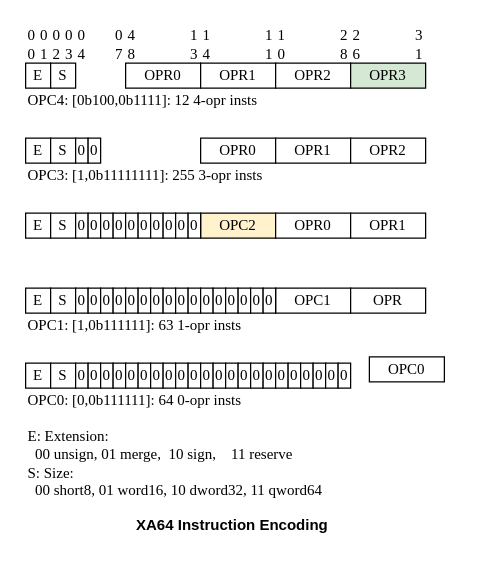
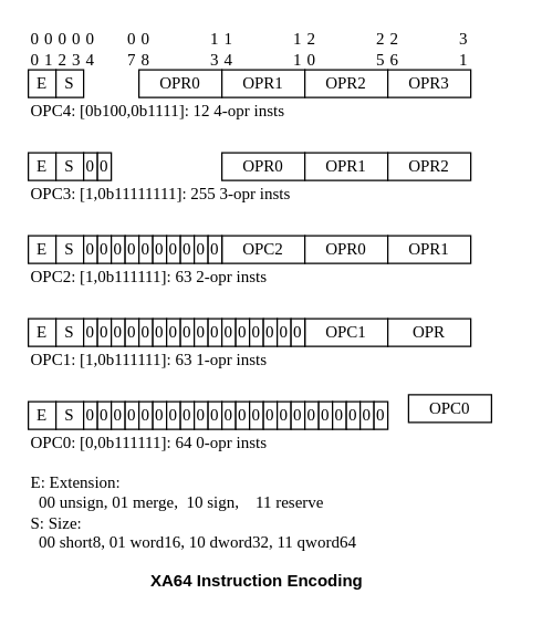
  <mxCell id="0" />
  <mxCell id="1" parent="0" />
  <mxCell id="2" value="E" style="rounded=0;whiteSpace=wrap;html=1;fontFamily=mono;" parent="1" vertex="1"><mxGeometry x="20" y="50" width="20" height="20" as="geometry" /></mxCell>
  <mxCell id="3" value="0&lt;br&gt;0" style="text;html=1;align=left;verticalAlign=middle;resizable=0;points=[];autosize=1;strokeColor=none;fillColor=none;fontFamily=mono;" parent="1" vertex="1"><mxGeometry x="20" y="20" width="20" height="30" as="geometry" /></mxCell>
  <mxCell id="4" value="S" style="rounded=0;whiteSpace=wrap;html=1;fontFamily=mono;" parent="1" vertex="1"><mxGeometry x="40" y="50" width="20" height="20" as="geometry" /></mxCell>
  <mxCell id="5" value="OPR0" style="rounded=0;whiteSpace=wrap;html=1;fontFamily=mono;" parent="1" vertex="1"><mxGeometry x="100" y="50" width="60" height="20" as="geometry" /></mxCell>
  <mxCell id="6" value="OPR1" style="rounded=0;whiteSpace=wrap;html=1;fontFamily=mono;" parent="1" vertex="1"><mxGeometry x="160" y="50" width="60" height="20" as="geometry" /></mxCell>
  <mxCell id="7" value="OPR2" style="rounded=0;whiteSpace=wrap;html=1;fontFamily=mono;" parent="1" vertex="1"><mxGeometry x="220" y="50" width="60" height="20" as="geometry" /></mxCell>
- <mxCell id="8" value="OPR3" style="rounded=0;whiteSpace=wrap;html=1;fontFamily=mono;fillColor=#d5e8d4;" parent="1" vertex="1"><mxGeometry x="280" y="50" width="60" height="20" as="geometry" /></mxCell>
+ <mxCell id="8" value="OPR3" style="rounded=0;whiteSpace=wrap;html=1;fontFamily=mono;" parent="1" vertex="1"><mxGeometry x="280" y="50" width="60" height="20" as="geometry" /></mxCell>
  <mxCell id="9" value="E: Extension:&lt;br&gt;&amp;nbsp; 00 unsign, 01 merge,&amp;nbsp; 10 sign,&amp;nbsp; &amp;nbsp; 11 reserve&lt;br&gt;S: Size:&lt;br&gt;&amp;nbsp; 00 short8, 01 word16, 10 dword32, 11 qword64" style="text;html=1;align=left;verticalAlign=middle;resizable=0;points=[];autosize=1;strokeColor=none;fillColor=none;fontFamily=mono;" parent="1" vertex="1"><mxGeometry x="20" y="340" width="350" height="60" as="geometry" /></mxCell>
  <mxCell id="10" value="OPC4: [0b100,0b1111]: 12 4-opr insts" style="text;html=1;align=left;verticalAlign=middle;resizable=0;points=[];autosize=1;strokeColor=none;fillColor=none;fontFamily=mono;" parent="1" vertex="1"><mxGeometry x="20" y="70" width="280" height="20" as="geometry" /></mxCell>
  <mxCell id="11" value="E" style="rounded=0;whiteSpace=wrap;html=1;fontFamily=mono;" parent="1" vertex="1"><mxGeometry x="20" y="110" width="20" height="20" as="geometry" /></mxCell>
  <mxCell id="12" value="S" style="rounded=0;whiteSpace=wrap;html=1;fontFamily=mono;" parent="1" vertex="1"><mxGeometry x="40" y="110" width="20" height="20" as="geometry" /></mxCell>
  <mxCell id="13" value="OPC3: [1,0b11111111]: 255 3-opr insts" style="text;html=1;align=left;verticalAlign=middle;resizable=0;points=[];autosize=1;strokeColor=none;fillColor=none;fontFamily=mono;" parent="1" vertex="1"><mxGeometry x="20" y="130" width="280" height="20" as="geometry" /></mxCell>
  <mxCell id="14" value="E" style="rounded=0;whiteSpace=wrap;html=1;fontFamily=mono;" parent="1" vertex="1"><mxGeometry x="20" y="170" width="20" height="20" as="geometry" /></mxCell>
  <mxCell id="15" value="S" style="rounded=0;whiteSpace=wrap;html=1;fontFamily=mono;" parent="1" vertex="1"><mxGeometry x="40" y="170" width="20" height="20" as="geometry" /></mxCell>
- <mxCell id="16" value="OPC2" style="rounded=0;whiteSpace=wrap;html=1;fontFamily=mono;fillColor=#fff2cc;" parent="1" vertex="1"><mxGeometry x="160" y="170" width="60" height="20" as="geometry" /></mxCell>
+ <mxCell id="16" value="OPC2" style="rounded=0;whiteSpace=wrap;html=1;fontFamily=mono;" parent="1" vertex="1"><mxGeometry x="160" y="170" width="60" height="20" as="geometry" /></mxCell>
  <mxCell id="17" value="OPR0" style="rounded=0;whiteSpace=wrap;html=1;fontFamily=mono;" parent="1" vertex="1"><mxGeometry x="160" y="110" width="60" height="20" as="geometry" /></mxCell>
  <mxCell id="18" value="OPR1" style="rounded=0;whiteSpace=wrap;html=1;fontFamily=mono;" parent="1" vertex="1"><mxGeometry x="220" y="110" width="60" height="20" as="geometry" /></mxCell>
  <mxCell id="19" value="OPR2" style="rounded=0;whiteSpace=wrap;html=1;fontFamily=mono;" parent="1" vertex="1"><mxGeometry x="280" y="110" width="60" height="20" as="geometry" /></mxCell>
  <mxCell id="20" value="OPR0" style="rounded=0;whiteSpace=wrap;html=1;fontFamily=mono;" parent="1" vertex="1"><mxGeometry x="220" y="170" width="60" height="20" as="geometry" /></mxCell>
  <mxCell id="21" value="OPR1" style="rounded=0;whiteSpace=wrap;html=1;fontFamily=mono;" parent="1" vertex="1"><mxGeometry x="280" y="170" width="60" height="20" as="geometry" /></mxCell>
+ <mxCell id="22" value="OPC2: [1,0b111111]: 63 2-opr insts" style="text;html=1;align=left;verticalAlign=middle;resizable=0;points=[];autosize=1;strokeColor=none;fillColor=none;fontFamily=mono;" parent="1" vertex="1"><mxGeometry x="20" y="190" width="260" height="20" as="geometry" /></mxCell>
  <mxCell id="23" value="E" style="rounded=0;whiteSpace=wrap;html=1;fontFamily=mono;" parent="1" vertex="1"><mxGeometry x="20" y="230" width="20" height="20" as="geometry" /></mxCell>
  <mxCell id="24" value="S" style="rounded=0;whiteSpace=wrap;html=1;fontFamily=mono;" parent="1" vertex="1"><mxGeometry x="40" y="230" width="20" height="20" as="geometry" /></mxCell>
  <mxCell id="25" value="OPC1" style="rounded=0;whiteSpace=wrap;html=1;fontFamily=mono;" parent="1" vertex="1"><mxGeometry x="220" y="230" width="60" height="20" as="geometry" /></mxCell>
  <mxCell id="26" value="OPR" style="rounded=0;whiteSpace=wrap;html=1;fontFamily=mono;" parent="1" vertex="1"><mxGeometry x="280" y="230" width="60" height="20" as="geometry" /></mxCell>
  <mxCell id="27" value="OPC1: [1,0b111111]: 63 1-opr insts" style="text;html=1;align=left;verticalAlign=middle;resizable=0;points=[];autosize=1;strokeColor=none;fillColor=none;fontFamily=mono;" parent="1" vertex="1"><mxGeometry x="20" y="250" width="260" height="20" as="geometry" /></mxCell>
  <mxCell id="28" value="0" style="rounded=0;whiteSpace=wrap;html=1;fontFamily=mono;" parent="1" vertex="1"><mxGeometry x="60" y="170" width="10" height="20" as="geometry" /></mxCell>
  <mxCell id="29" value="0" style="rounded=0;whiteSpace=wrap;html=1;fontFamily=mono;" parent="1" vertex="1"><mxGeometry x="70" y="170" width="10" height="20" as="geometry" /></mxCell>
  <mxCell id="30" value="0" style="rounded=0;whiteSpace=wrap;html=1;fontFamily=mono;" parent="1" vertex="1"><mxGeometry x="60" y="110" width="10" height="20" as="geometry" /></mxCell>
  <mxCell id="31" value="0" style="rounded=0;whiteSpace=wrap;html=1;fontFamily=mono;" parent="1" vertex="1"><mxGeometry x="70" y="110" width="10" height="20" as="geometry" /></mxCell>
  <mxCell id="32" value="0" style="rounded=0;whiteSpace=wrap;html=1;fontFamily=mono;" parent="1" vertex="1"><mxGeometry x="80" y="170" width="10" height="20" as="geometry" /></mxCell>
  <mxCell id="33" value="0" style="rounded=0;whiteSpace=wrap;html=1;fontFamily=mono;" parent="1" vertex="1"><mxGeometry x="90" y="170" width="10" height="20" as="geometry" /></mxCell>
  <mxCell id="34" value="0" style="rounded=0;whiteSpace=wrap;html=1;fontFamily=mono;" parent="1" vertex="1"><mxGeometry x="100" y="170" width="10" height="20" as="geometry" /></mxCell>
  <mxCell id="35" value="0" style="rounded=0;whiteSpace=wrap;html=1;fontFamily=mono;" parent="1" vertex="1"><mxGeometry x="110" y="170" width="10" height="20" as="geometry" /></mxCell>
  <mxCell id="36" value="0" style="rounded=0;whiteSpace=wrap;html=1;fontFamily=mono;" parent="1" vertex="1"><mxGeometry x="120" y="170" width="10" height="20" as="geometry" /></mxCell>
  <mxCell id="37" value="0" style="rounded=0;whiteSpace=wrap;html=1;fontFamily=mono;" parent="1" vertex="1"><mxGeometry x="130" y="170" width="10" height="20" as="geometry" /></mxCell>
  <mxCell id="38" value="0" style="rounded=0;whiteSpace=wrap;html=1;fontFamily=mono;" parent="1" vertex="1"><mxGeometry x="140" y="170" width="10" height="20" as="geometry" /></mxCell>
  <mxCell id="39" value="0" style="rounded=0;whiteSpace=wrap;html=1;fontFamily=mono;" parent="1" vertex="1"><mxGeometry x="150" y="170" width="10" height="20" as="geometry" /></mxCell>
  <mxCell id="40" value="0" style="rounded=0;whiteSpace=wrap;html=1;fontFamily=mono;" parent="1" vertex="1"><mxGeometry x="60" y="230" width="10" height="20" as="geometry" /></mxCell>
  <mxCell id="41" value="0" style="rounded=0;whiteSpace=wrap;html=1;fontFamily=mono;" parent="1" vertex="1"><mxGeometry x="70" y="230" width="10" height="20" as="geometry" /></mxCell>
  <mxCell id="42" value="0" style="rounded=0;whiteSpace=wrap;html=1;fontFamily=mono;" parent="1" vertex="1"><mxGeometry x="80" y="230" width="10" height="20" as="geometry" /></mxCell>
  <mxCell id="43" value="0" style="rounded=0;whiteSpace=wrap;html=1;fontFamily=mono;" parent="1" vertex="1"><mxGeometry x="90" y="230" width="10" height="20" as="geometry" /></mxCell>
  <mxCell id="44" value="0" style="rounded=0;whiteSpace=wrap;html=1;fontFamily=mono;" parent="1" vertex="1"><mxGeometry x="100" y="230" width="10" height="20" as="geometry" /></mxCell>
  <mxCell id="45" value="0" style="rounded=0;whiteSpace=wrap;html=1;fontFamily=mono;" parent="1" vertex="1"><mxGeometry x="110" y="230" width="10" height="20" as="geometry" /></mxCell>
  <mxCell id="46" value="0" style="rounded=0;whiteSpace=wrap;html=1;fontFamily=mono;" parent="1" vertex="1"><mxGeometry x="120" y="230" width="10" height="20" as="geometry" /></mxCell>
  <mxCell id="47" value="0" style="rounded=0;whiteSpace=wrap;html=1;fontFamily=mono;" parent="1" vertex="1"><mxGeometry x="130" y="230" width="10" height="20" as="geometry" /></mxCell>
  <mxCell id="48" value="0" style="rounded=0;whiteSpace=wrap;html=1;fontFamily=mono;" parent="1" vertex="1"><mxGeometry x="140" y="230" width="10" height="20" as="geometry" /></mxCell>
  <mxCell id="49" value="0" style="rounded=0;whiteSpace=wrap;html=1;fontFamily=mono;" parent="1" vertex="1"><mxGeometry x="150" y="230" width="10" height="20" as="geometry" /></mxCell>
  <mxCell id="50" value="0" style="rounded=0;whiteSpace=wrap;html=1;fontFamily=mono;" parent="1" vertex="1"><mxGeometry x="160" y="230" width="10" height="20" as="geometry" /></mxCell>
  <mxCell id="51" value="0" style="rounded=0;whiteSpace=wrap;html=1;fontFamily=mono;" parent="1" vertex="1"><mxGeometry x="170" y="230" width="10" height="20" as="geometry" /></mxCell>
  <mxCell id="52" value="0" style="rounded=0;whiteSpace=wrap;html=1;fontFamily=mono;" parent="1" vertex="1"><mxGeometry x="180" y="230" width="10" height="20" as="geometry" /></mxCell>
  <mxCell id="53" value="0" style="rounded=0;whiteSpace=wrap;html=1;fontFamily=mono;" parent="1" vertex="1"><mxGeometry x="190" y="230" width="10" height="20" as="geometry" /></mxCell>
  <mxCell id="54" value="0" style="rounded=0;whiteSpace=wrap;html=1;fontFamily=mono;" parent="1" vertex="1"><mxGeometry x="200" y="230" width="10" height="20" as="geometry" /></mxCell>
  <mxCell id="55" value="0" style="rounded=0;whiteSpace=wrap;html=1;fontFamily=mono;" parent="1" vertex="1"><mxGeometry x="210" y="230" width="10" height="20" as="geometry" /></mxCell>
  <mxCell id="56" value="E" style="rounded=0;whiteSpace=wrap;html=1;fontFamily=mono;" parent="1" vertex="1"><mxGeometry x="20" y="290" width="20" height="20" as="geometry" /></mxCell>
  <mxCell id="57" value="S" style="rounded=0;whiteSpace=wrap;html=1;fontFamily=mono;" parent="1" vertex="1"><mxGeometry x="40" y="290" width="20" height="20" as="geometry" /></mxCell>
  <mxCell id="58" value="OPC0" style="rounded=0;whiteSpace=wrap;html=1;fontFamily=mono;" parent="1" vertex="1"><mxGeometry x="295" y="285" width="60" height="20" as="geometry" /></mxCell>
  <mxCell id="59" value="0" style="rounded=0;whiteSpace=wrap;html=1;fontFamily=mono;" parent="1" vertex="1"><mxGeometry x="60" y="290" width="10" height="20" as="geometry" /></mxCell>
  <mxCell id="60" value="0" style="rounded=0;whiteSpace=wrap;html=1;fontFamily=mono;" parent="1" vertex="1"><mxGeometry x="70" y="290" width="10" height="20" as="geometry" /></mxCell>
  <mxCell id="61" value="0" style="rounded=0;whiteSpace=wrap;html=1;fontFamily=mono;" parent="1" vertex="1"><mxGeometry x="80" y="290" width="10" height="20" as="geometry" /></mxCell>
  <mxCell id="62" value="0" style="rounded=0;whiteSpace=wrap;html=1;fontFamily=mono;" parent="1" vertex="1"><mxGeometry x="90" y="290" width="10" height="20" as="geometry" /></mxCell>
  <mxCell id="63" value="0" style="rounded=0;whiteSpace=wrap;html=1;fontFamily=mono;" parent="1" vertex="1"><mxGeometry x="100" y="290" width="10" height="20" as="geometry" /></mxCell>
  <mxCell id="64" value="0" style="rounded=0;whiteSpace=wrap;html=1;fontFamily=mono;" parent="1" vertex="1"><mxGeometry x="110" y="290" width="10" height="20" as="geometry" /></mxCell>
  <mxCell id="65" value="0" style="rounded=0;whiteSpace=wrap;html=1;fontFamily=mono;" parent="1" vertex="1"><mxGeometry x="120" y="290" width="10" height="20" as="geometry" /></mxCell>
  <mxCell id="66" value="0" style="rounded=0;whiteSpace=wrap;html=1;fontFamily=mono;" parent="1" vertex="1"><mxGeometry x="130" y="290" width="10" height="20" as="geometry" /></mxCell>
  <mxCell id="67" value="0" style="rounded=0;whiteSpace=wrap;html=1;fontFamily=mono;" parent="1" vertex="1"><mxGeometry x="140" y="290" width="10" height="20" as="geometry" /></mxCell>
  <mxCell id="68" value="0" style="rounded=0;whiteSpace=wrap;html=1;fontFamily=mono;" parent="1" vertex="1"><mxGeometry x="150" y="290" width="10" height="20" as="geometry" /></mxCell>
  <mxCell id="69" value="0" style="rounded=0;whiteSpace=wrap;html=1;fontFamily=mono;" parent="1" vertex="1"><mxGeometry x="160" y="290" width="10" height="20" as="geometry" /></mxCell>
  <mxCell id="70" value="0" style="rounded=0;whiteSpace=wrap;html=1;fontFamily=mono;" parent="1" vertex="1"><mxGeometry x="170" y="290" width="10" height="20" as="geometry" /></mxCell>
  <mxCell id="71" value="0" style="rounded=0;whiteSpace=wrap;html=1;fontFamily=mono;" parent="1" vertex="1"><mxGeometry x="180" y="290" width="10" height="20" as="geometry" /></mxCell>
  <mxCell id="72" value="0" style="rounded=0;whiteSpace=wrap;html=1;fontFamily=mono;" parent="1" vertex="1"><mxGeometry x="190" y="290" width="10" height="20" as="geometry" /></mxCell>
  <mxCell id="73" value="0" style="rounded=0;whiteSpace=wrap;html=1;fontFamily=mono;" parent="1" vertex="1"><mxGeometry x="200" y="290" width="10" height="20" as="geometry" /></mxCell>
  <mxCell id="74" value="0" style="rounded=0;whiteSpace=wrap;html=1;fontFamily=mono;" parent="1" vertex="1"><mxGeometry x="210" y="290" width="10" height="20" as="geometry" /></mxCell>
  <mxCell id="75" value="0" style="rounded=0;whiteSpace=wrap;html=1;fontFamily=mono;" parent="1" vertex="1"><mxGeometry x="220" y="290" width="10" height="20" as="geometry" /></mxCell>
  <mxCell id="76" value="0" style="rounded=0;whiteSpace=wrap;html=1;fontFamily=mono;" parent="1" vertex="1"><mxGeometry x="230" y="290" width="10" height="20" as="geometry" /></mxCell>
  <mxCell id="77" value="0" style="rounded=0;whiteSpace=wrap;html=1;fontFamily=mono;" parent="1" vertex="1"><mxGeometry x="240" y="290" width="10" height="20" as="geometry" /></mxCell>
  <mxCell id="78" value="0" style="rounded=0;whiteSpace=wrap;html=1;fontFamily=mono;" parent="1" vertex="1"><mxGeometry x="250" y="290" width="10" height="20" as="geometry" /></mxCell>
  <mxCell id="79" value="0" style="rounded=0;whiteSpace=wrap;html=1;fontFamily=mono;" parent="1" vertex="1"><mxGeometry x="260" y="290" width="10" height="20" as="geometry" /></mxCell>
  <mxCell id="80" value="0" style="rounded=0;whiteSpace=wrap;html=1;fontFamily=mono;" parent="1" vertex="1"><mxGeometry x="270" y="290" width="10" height="20" as="geometry" /></mxCell>
  <mxCell id="81" value="OPC0: [0,0b111111]: 64 0-opr insts" style="text;html=1;align=left;verticalAlign=middle;resizable=0;points=[];autosize=1;strokeColor=none;fillColor=none;fontFamily=mono;" parent="1" vertex="1"><mxGeometry x="20" y="310" width="260" height="20" as="geometry" /></mxCell>
  <mxCell id="82" value="0&lt;br&gt;1" style="text;html=1;align=left;verticalAlign=middle;resizable=0;points=[];autosize=1;strokeColor=none;fillColor=none;fontFamily=mono;" parent="1" vertex="1"><mxGeometry x="30" y="20" width="20" height="30" as="geometry" /></mxCell>
  <mxCell id="83" value="0&lt;br&gt;2" style="text;html=1;align=left;verticalAlign=middle;resizable=0;points=[];autosize=1;strokeColor=none;fillColor=none;fontFamily=mono;" parent="1" vertex="1"><mxGeometry x="40" y="20" width="20" height="30" as="geometry" /></mxCell>
  <mxCell id="84" value="0&lt;br&gt;3" style="text;html=1;align=left;verticalAlign=middle;resizable=0;points=[];autosize=1;strokeColor=none;fillColor=none;fontFamily=mono;" parent="1" vertex="1"><mxGeometry x="50" y="20" width="20" height="30" as="geometry" /></mxCell>
  <mxCell id="85" value="0&lt;br&gt;4" style="text;html=1;align=left;verticalAlign=middle;resizable=0;points=[];autosize=1;strokeColor=none;fillColor=none;fontFamily=mono;" parent="1" vertex="1"><mxGeometry x="60" y="20" width="20" height="30" as="geometry" /></mxCell>
  <mxCell id="86" value="0&lt;br&gt;7" style="text;html=1;align=left;verticalAlign=middle;resizable=0;points=[];autosize=1;strokeColor=none;fillColor=none;fontFamily=mono;" parent="1" vertex="1"><mxGeometry x="90" y="20" width="20" height="30" as="geometry" /></mxCell>
- <mxCell id="87" value="4&lt;br&gt;8" style="text;html=1;align=left;verticalAlign=middle;resizable=0;points=[];autosize=1;strokeColor=none;fillColor=none;fontFamily=mono;" parent="1" vertex="1"><mxGeometry x="100" y="20" width="20" height="30" as="geometry" /></mxCell>
+ <mxCell id="87" value="0&lt;br&gt;8" style="text;html=1;align=left;verticalAlign=middle;resizable=0;points=[];autosize=1;strokeColor=none;fillColor=none;fontFamily=mono;" parent="1" vertex="1"><mxGeometry x="100" y="20" width="20" height="30" as="geometry" /></mxCell>
  <mxCell id="88" value="1&lt;br&gt;3" style="text;html=1;align=left;verticalAlign=middle;resizable=0;points=[];autosize=1;strokeColor=none;fillColor=none;fontFamily=mono;" parent="1" vertex="1"><mxGeometry x="150" y="20" width="20" height="30" as="geometry" /></mxCell>
  <mxCell id="89" value="1&lt;br&gt;4" style="text;html=1;align=left;verticalAlign=middle;resizable=0;points=[];autosize=1;strokeColor=none;fillColor=none;fontFamily=mono;" parent="1" vertex="1"><mxGeometry x="160" y="20" width="20" height="30" as="geometry" /></mxCell>
  <mxCell id="90" value="1&lt;br&gt;1" style="text;html=1;align=left;verticalAlign=middle;resizable=0;points=[];autosize=1;strokeColor=none;fillColor=none;fontFamily=mono;" parent="1" vertex="1"><mxGeometry x="210" y="20" width="20" height="30" as="geometry" /></mxCell>
- <mxCell id="91" value="1&lt;br&gt;0" style="text;html=1;align=left;verticalAlign=middle;resizable=0;points=[];autosize=1;strokeColor=none;fillColor=none;fontFamily=mono;" parent="1" vertex="1"><mxGeometry x="220" y="20" width="20" height="30" as="geometry" /></mxCell>
- <mxCell id="92" value="2&lt;br&gt;8" style="text;html=1;align=left;verticalAlign=middle;resizable=0;points=[];autosize=1;strokeColor=none;fillColor=none;fontFamily=mono;" parent="1" vertex="1"><mxGeometry x="270" y="20" width="20" height="30" as="geometry" /></mxCell>
+ <mxCell id="91" value="2&lt;br&gt;0" style="text;html=1;align=left;verticalAlign=middle;resizable=0;points=[];autosize=1;strokeColor=none;fillColor=none;fontFamily=mono;" parent="1" vertex="1"><mxGeometry x="220" y="20" width="20" height="30" as="geometry" /></mxCell>
+ <mxCell id="92" value="2&lt;br&gt;5" style="text;html=1;align=left;verticalAlign=middle;resizable=0;points=[];autosize=1;strokeColor=none;fillColor=none;fontFamily=mono;" parent="1" vertex="1"><mxGeometry x="270" y="20" width="20" height="30" as="geometry" /></mxCell>
  <mxCell id="93" value="2&lt;br&gt;6" style="text;html=1;align=left;verticalAlign=middle;resizable=0;points=[];autosize=1;strokeColor=none;fillColor=none;fontFamily=mono;" parent="1" vertex="1"><mxGeometry x="280" y="20" width="20" height="30" as="geometry" /></mxCell>
  <mxCell id="94" value="3&lt;br&gt;1" style="text;html=1;align=left;verticalAlign=middle;resizable=0;points=[];autosize=1;strokeColor=none;fillColor=none;fontFamily=mono;" parent="1" vertex="1"><mxGeometry x="330" y="20" width="20" height="30" as="geometry" /></mxCell>
  <mxCell id="95" value="&lt;b&gt;XA64 Instruction Encoding&lt;/b&gt;" style="text;html=1;align=center;verticalAlign=middle;resizable=0;points=[];autosize=1;strokeColor=none;fillColor=none;" parent="1" vertex="1"><mxGeometry x="100" y="410" width="170" height="20" as="geometry" /></mxCell>
